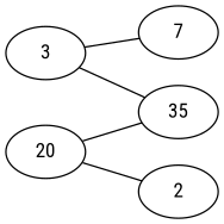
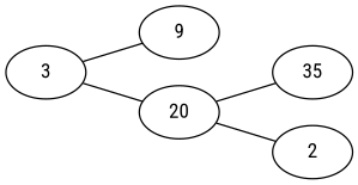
  strict graph {
    fontname="Roboto Condensed"
    rankdir=LR
    node [fontname="Roboto Condensed"]
    edge [fontname="Roboto Condensed"]
    3 [height=0.5 width=0.75]
-   9 [height=0.5 width=0.75 label=7]
+   9 [height=0.5 width=0.75]
    20 [height=0.5 width=0.75]
    n4 [height=0.5 label=35 width=0.75]
    n5 [height=0.5 label=2 width=0.75]
    3 -- 9
-   3 -- n4
+   3 -- 20
    20 -- n4
    20 -- n5
  }
